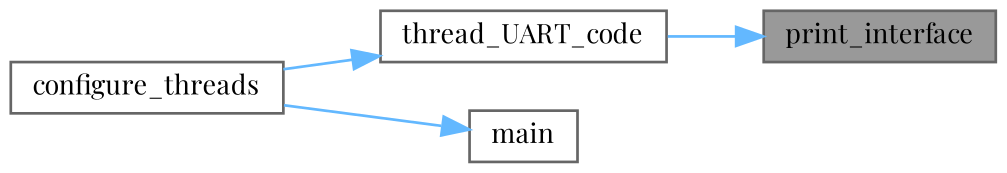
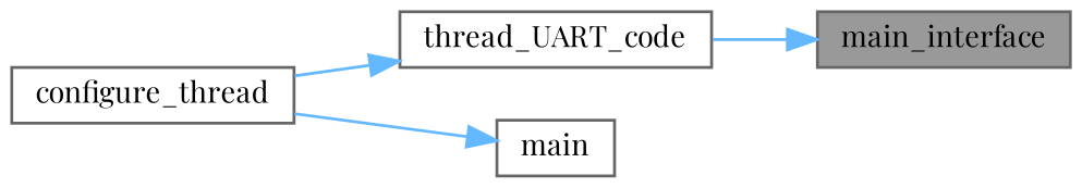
  digraph {
    fontname="Playfair Display"
    rankdir=RL
    node [color=grey40 fillcolor=white fontname="Playfair Display" fontsize=10 shape=box style=filled]
    edge [color=steelblue1 dir=back fontname="Playfair Display" fontsize=10 labelfontname=Helvetica labelfontsize=10 style=solid]
-   n1 [color=gray40 fillcolor=grey60 fontcolor=black height=0.2 label=print_interface width=0.4]
+   n1 [color=gray40 fillcolor=grey60 fontcolor=black height=0.2 label=main_interface width=0.4]
    n2 [height=0.2 label=thread_UART_code width=0.4]
-   n3 [height=0.2 label=configure_threads width=0.4]
+   n3 [height=0.2 label=configure_thread width=0.4]
    n4 [height=0.2 label=main width=0.4]
    n1 -> n2
    n2 -> n3
    n4 -> n3
  }
